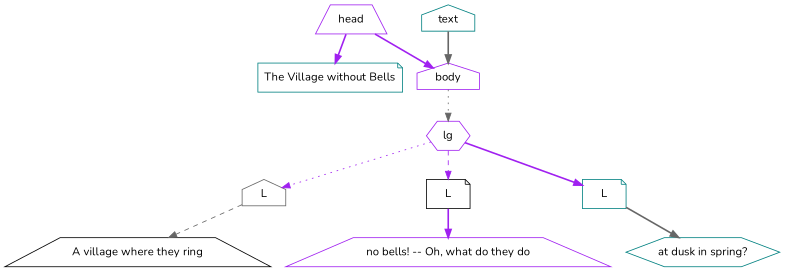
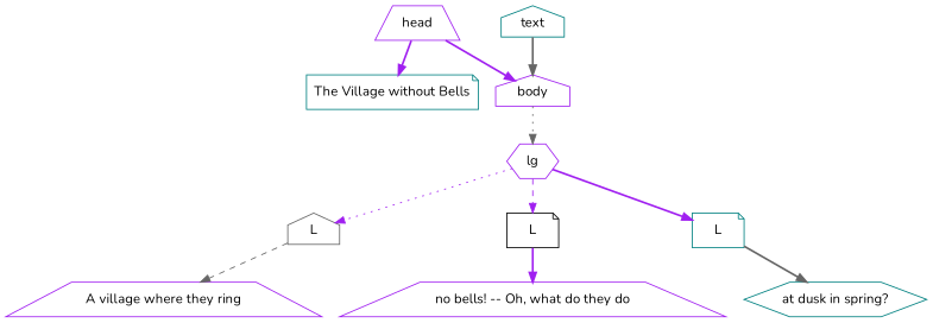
  digraph {
    fontname=Nunito
    node [color=teal fontname=Nunito shape=note]
    edge [color=purple fontname=Nunito style=bold]
    n1 [label="The Village without Bells"]
-   n2 [color=black label="A village where they ring" shape=trapezium]
+   n2 [color=purple label="A village where they ring" shape=trapezium]
    n3 [color=purple label="no bells! -- Oh, what do they do" shape=trapezium]
    n4 [label="at dusk in spring?" shape=hexagon]
    n5 [color=gray40 label=L shape=house]
    n6 [color=black label=L]
    n7 [label=L]
    text [shape=house]
    body [color=purple shape=house]
    lg [color=purple shape=hexagon]
    head [color=purple shape=trapezium]
    n5 -> n2 [color=gray40 style=dashed]
    n6 -> n3
    n7 -> n4 [color=gray40]
    text -> body [color=gray40]
    body -> lg [color=gray40 style=dotted]
    lg -> n5 [style=dotted]
    lg -> n6 [style=dashed]
    lg -> n7
    head -> n1
    head -> body
  }
